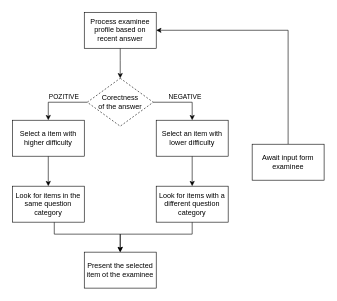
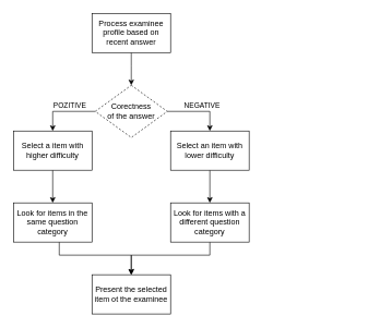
  <mxCell id="0" />
  <mxCell id="1" parent="0" />
  <mxCell id="2" style="edgeStyle=orthogonalEdgeStyle;rounded=0;orthogonalLoop=1;jettySize=auto;html=1;entryX=0.5;entryY=0;entryDx=0;entryDy=0;" edge="1" parent="1" source="3" target="8"><mxGeometry relative="1" as="geometry"><Array as="points"><mxPoint x="200" y="100" /><mxPoint x="200" y="100" /></Array></mxGeometry></mxCell>
  <mxCell id="3" value="Process examinee profile based on recent answer" style="rounded=0;whiteSpace=wrap;html=1;" vertex="1" parent="1"><mxGeometry x="140" y="20" width="120" height="60" as="geometry" /></mxCell>
  <mxCell id="4" style="edgeStyle=orthogonalEdgeStyle;rounded=0;orthogonalLoop=1;jettySize=auto;html=1;entryX=0.5;entryY=0;entryDx=0;entryDy=0;" edge="1" parent="1" source="8" target="10"><mxGeometry relative="1" as="geometry"><mxPoint x="80" y="170" as="targetPoint" /></mxGeometry></mxCell>
  <mxCell id="5" value="POZITIVE" style="edgeLabel;html=1;align=center;verticalAlign=middle;resizable=0;points=[];" vertex="1" connectable="0" parent="4"><mxGeometry x="0.048" y="-1" relative="1" as="geometry"><mxPoint x="10" y="-9" as="offset" /></mxGeometry></mxCell>
  <mxCell id="6" value="" style="edgeStyle=orthogonalEdgeStyle;rounded=0;orthogonalLoop=1;jettySize=auto;html=1;" edge="1" parent="1" source="8" target="15"><mxGeometry relative="1" as="geometry"><Array as="points"><mxPoint x="320" y="170" /></Array></mxGeometry></mxCell>
  <mxCell id="7" value="NEGATIVE" style="edgeLabel;html=1;align=center;verticalAlign=middle;resizable=0;points=[];" vertex="1" connectable="0" parent="6"><mxGeometry x="0.095" y="1" relative="1" as="geometry"><mxPoint y="-9" as="offset" /></mxGeometry></mxCell>
  <mxCell id="8" value="Corectness&lt;br&gt;of the answer" style="rhombus;whiteSpace=wrap;html=1;dashed=1;" vertex="1" parent="1"><mxGeometry x="145" y="130" width="110" height="80" as="geometry" /></mxCell>
  <mxCell id="9" value="" style="edgeStyle=orthogonalEdgeStyle;rounded=0;orthogonalLoop=1;jettySize=auto;html=1;" edge="1" parent="1" source="10" target="12"><mxGeometry relative="1" as="geometry" /></mxCell>
  <mxCell id="10" value="Select a item with higher difficulty" style="rounded=0;whiteSpace=wrap;html=1;" vertex="1" parent="1"><mxGeometry x="20" y="200" width="120" height="60" as="geometry" /></mxCell>
  <mxCell id="11" value="" style="edgeStyle=orthogonalEdgeStyle;rounded=0;orthogonalLoop=1;jettySize=auto;html=1;" edge="1" parent="1" source="12" target="13"><mxGeometry relative="1" as="geometry"><Array as="points"><mxPoint x="90" y="390" /><mxPoint x="200" y="390" /></Array></mxGeometry></mxCell>
  <mxCell id="12" value="Look for items in the same question category" style="whiteSpace=wrap;html=1;rounded=0;" vertex="1" parent="1"><mxGeometry x="20" y="310" width="120" height="60" as="geometry" /></mxCell>
  <mxCell id="13" value="Present the selected item ot the examinee" style="whiteSpace=wrap;html=1;rounded=0;" vertex="1" parent="1"><mxGeometry x="140" y="420" width="120" height="60" as="geometry" /></mxCell>
  <mxCell id="14" value="" style="edgeStyle=orthogonalEdgeStyle;rounded=0;orthogonalLoop=1;jettySize=auto;html=1;" edge="1" parent="1" source="15" target="17"><mxGeometry relative="1" as="geometry" /></mxCell>
  <mxCell id="15" value="Select an item with lower difficulty" style="whiteSpace=wrap;html=1;" vertex="1" parent="1"><mxGeometry x="260" y="200" width="120" height="60" as="geometry" /></mxCell>
  <mxCell id="16" style="edgeStyle=orthogonalEdgeStyle;rounded=0;orthogonalLoop=1;jettySize=auto;html=1;entryX=0.5;entryY=0;entryDx=0;entryDy=0;" edge="1" parent="1" source="17" target="13"><mxGeometry relative="1" as="geometry"><Array as="points"><mxPoint x="320" y="390" /><mxPoint x="200" y="390" /></Array></mxGeometry></mxCell>
  <mxCell id="17" value="Look for items with a different question category" style="whiteSpace=wrap;html=1;" vertex="1" parent="1"><mxGeometry x="260" y="310" width="120" height="60" as="geometry" /></mxCell>
- <mxCell id="18" style="edgeStyle=orthogonalEdgeStyle;rounded=0;orthogonalLoop=1;jettySize=auto;html=1;entryX=1;entryY=0.5;entryDx=0;entryDy=0;" edge="1" parent="1" source="19" target="3"><mxGeometry relative="1" as="geometry"><Array as="points"><mxPoint x="480" y="50" /></Array></mxGeometry></mxCell>
- <mxCell id="19" value="Await input form examinee" style="whiteSpace=wrap;html=1;rounded=0;" vertex="1" parent="1"><mxGeometry x="420" y="240" width="120" height="60" as="geometry" /></mxCell>
